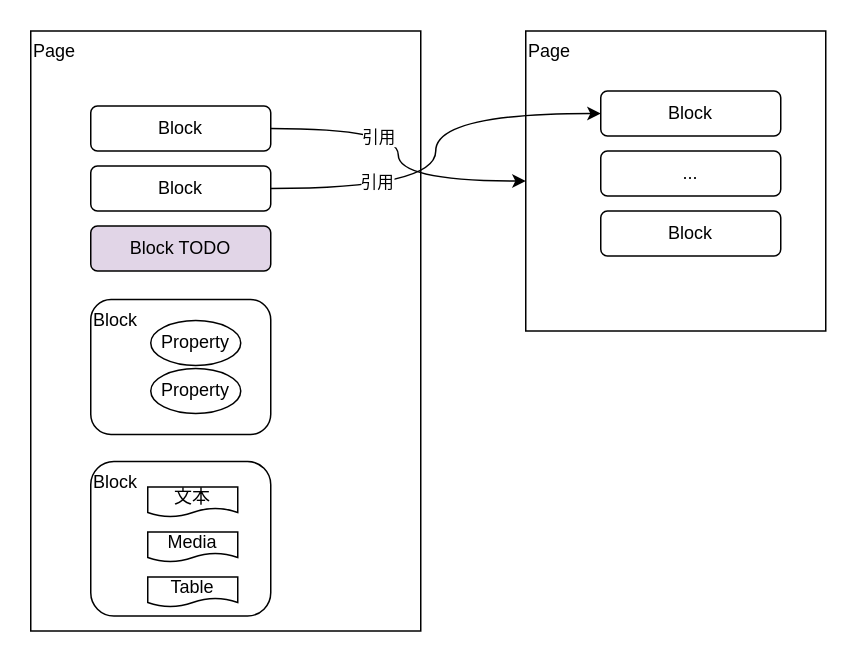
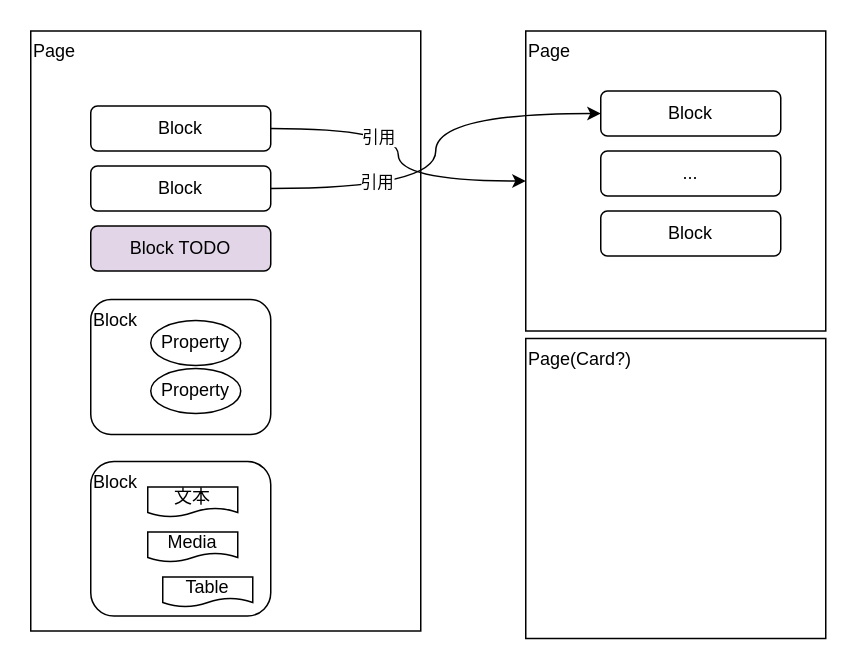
  <mxCell id="0" />
  <mxCell id="1" parent="0" />
  <mxCell id="2" value="Page" style="rounded=0;whiteSpace=wrap;html=1;verticalAlign=top;align=left;" vertex="1" parent="1"><mxGeometry x="20" y="20" width="260" height="400" as="geometry" /></mxCell>
  <mxCell id="3" value="Page&lt;br&gt;" style="whiteSpace=wrap;html=1;aspect=fixed;verticalAlign=top;align=left;" vertex="1" parent="1"><mxGeometry x="350" y="20" width="200" height="200" as="geometry" /></mxCell>
  <mxCell id="4" style="edgeStyle=orthogonalEdgeStyle;rounded=0;orthogonalLoop=1;jettySize=auto;html=1;entryX=0;entryY=0.5;entryDx=0;entryDy=0;curved=1;" edge="1" parent="1" source="6" target="3"><mxGeometry relative="1" as="geometry" /></mxCell>
  <mxCell id="5" value="引用" style="edgeLabel;html=1;align=center;verticalAlign=middle;resizable=0;points=[];" vertex="1" connectable="0" parent="4"><mxGeometry x="-0.311" y="-5" relative="1" as="geometry"><mxPoint as="offset" /></mxGeometry></mxCell>
  <mxCell id="6" value="Block" style="rounded=1;whiteSpace=wrap;html=1;" vertex="1" parent="1"><mxGeometry x="60" y="70" width="120" height="30" as="geometry" /></mxCell>
  <mxCell id="7" style="edgeStyle=orthogonalEdgeStyle;rounded=0;orthogonalLoop=1;jettySize=auto;html=1;entryX=0;entryY=0.5;entryDx=0;entryDy=0;curved=1;" edge="1" parent="1" source="9" target="11"><mxGeometry relative="1" as="geometry" /></mxCell>
  <mxCell id="8" value="引用" style="edgeLabel;html=1;align=center;verticalAlign=middle;resizable=0;points=[];" vertex="1" connectable="0" parent="7"><mxGeometry x="-0.481" y="5" relative="1" as="geometry"><mxPoint as="offset" /></mxGeometry></mxCell>
  <mxCell id="9" value="Block" style="rounded=1;whiteSpace=wrap;html=1;" vertex="1" parent="1"><mxGeometry x="60" y="110" width="120" height="30" as="geometry" /></mxCell>
  <mxCell id="10" value="Block TODO" style="rounded=1;whiteSpace=wrap;html=1;fillColor=#e1d5e7;" vertex="1" parent="1"><mxGeometry x="60" y="150" width="120" height="30" as="geometry" /></mxCell>
  <mxCell id="11" value="Block" style="rounded=1;whiteSpace=wrap;html=1;" vertex="1" parent="1"><mxGeometry x="400" y="60" width="120" height="30" as="geometry" /></mxCell>
  <mxCell id="12" value="Block" style="rounded=1;whiteSpace=wrap;html=1;align=left;verticalAlign=top;" vertex="1" parent="1"><mxGeometry x="60" y="199" width="120" height="90" as="geometry" /></mxCell>
  <mxCell id="13" value="Property" style="ellipse;whiteSpace=wrap;html=1;" vertex="1" parent="1"><mxGeometry x="100" y="213" width="60" height="30" as="geometry" /></mxCell>
  <mxCell id="14" value="Property" style="ellipse;whiteSpace=wrap;html=1;" vertex="1" parent="1"><mxGeometry x="100" y="245" width="60" height="30" as="geometry" /></mxCell>
  <mxCell id="15" value="Block" style="rounded=1;whiteSpace=wrap;html=1;verticalAlign=top;align=left;" vertex="1" parent="1"><mxGeometry x="60" y="307" width="120" height="103" as="geometry" /></mxCell>
  <mxCell id="16" value="文本" style="shape=document;whiteSpace=wrap;html=1;boundedLbl=1;" vertex="1" parent="1"><mxGeometry x="98" y="324" width="60" height="20" as="geometry" /></mxCell>
  <mxCell id="17" value="Media" style="shape=document;whiteSpace=wrap;html=1;boundedLbl=1;" vertex="1" parent="1"><mxGeometry x="98" y="354" width="60" height="20" as="geometry" /></mxCell>
- <mxCell id="18" value="Table" style="shape=document;whiteSpace=wrap;html=1;boundedLbl=1;" vertex="1" parent="1"><mxGeometry x="98" y="384" width="60" height="20" as="geometry" /></mxCell>
+ <mxCell id="18" value="Table" style="shape=document;whiteSpace=wrap;html=1;boundedLbl=1;" vertex="1" parent="1"><mxGeometry x="108" y="384" width="60" height="20" as="geometry" /></mxCell>
  <mxCell id="19" value="Block" style="rounded=1;whiteSpace=wrap;html=1;" vertex="1" parent="1"><mxGeometry x="400" y="140" width="120" height="30" as="geometry" /></mxCell>
  <mxCell id="20" value="..." style="rounded=1;whiteSpace=wrap;html=1;" vertex="1" parent="1"><mxGeometry x="400" y="100" width="120" height="30" as="geometry" /></mxCell>
+ <mxCell id="21" value="Page(Card?)" style="whiteSpace=wrap;html=1;aspect=fixed;verticalAlign=top;align=left;" vertex="1" parent="1"><mxGeometry x="350" y="225" width="200" height="200" as="geometry" /></mxCell>
